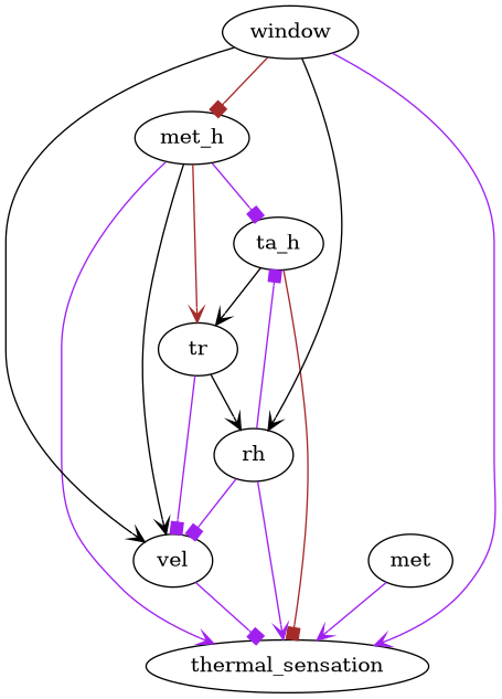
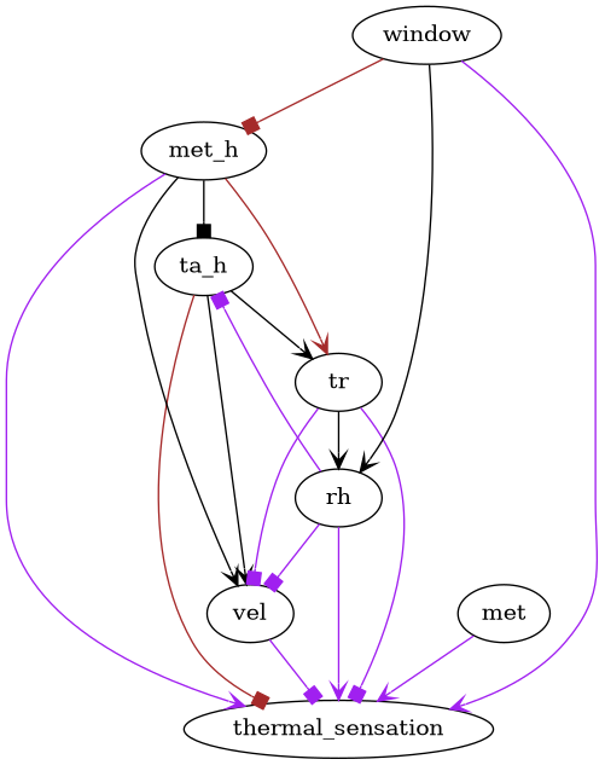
  digraph {
    edge [arrowhead=vee color=purple]
    ta_h
    tr
    n3 [label=vel]
    thermal_sensation
    rh
    n6 [label=met_h]
    met
    window
    ta_h -> tr [color=black]
-   window -> n3 [color=black]
+   ta_h -> n3 [color=black]
    ta_h -> thermal_sensation [arrowhead=box color=brown]
    tr -> n3 [arrowhead=box]
+   tr -> thermal_sensation [arrowhead=box]
    tr -> rh [color=black]
    n3 -> thermal_sensation [arrowhead=box]
    rh -> ta_h [arrowhead=box]
    rh -> n3 [arrowhead=box]
    rh -> thermal_sensation
-   n6 -> ta_h [arrowhead=box]
+   n6 -> ta_h [arrowhead=box color=black]
    n6 -> tr [color=brown]
    n6 -> n3 [color=black]
    n6 -> thermal_sensation
    met -> thermal_sensation
    window -> thermal_sensation
    window -> rh [color=black]
    window -> n6 [arrowhead=box color=brown]
  }
